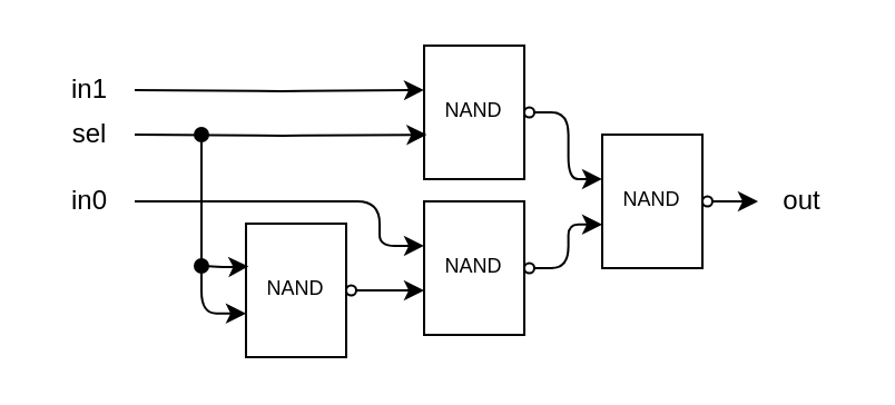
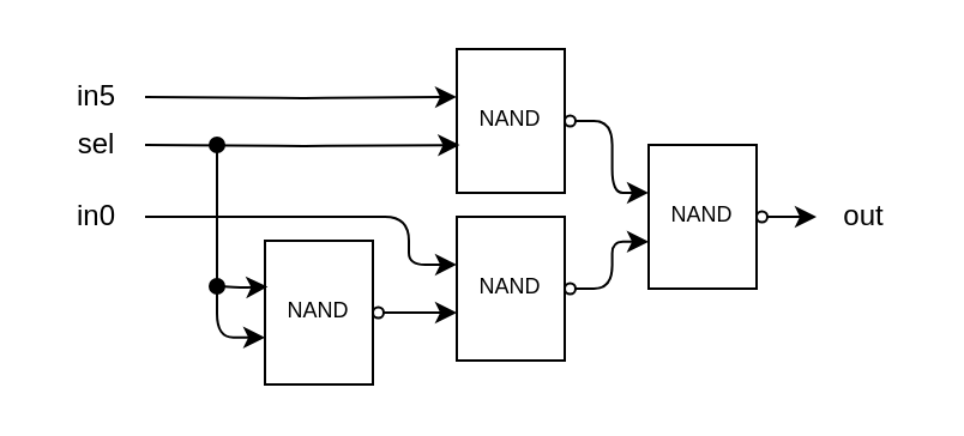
  <mxCell id="0" />
  <mxCell id="1" parent="0" />
  <mxCell id="2" value="" style="verticalLabelPosition=bottom;shadow=0;dashed=0;align=center;html=1;verticalAlign=top;shape=mxgraph.electrical.iec_logic_gates.nand;" vertex="1" parent="1"><mxGeometry x="190" y="20" width="49.5" height="60" as="geometry" /></mxCell>
  <mxCell id="3" value="" style="verticalLabelPosition=bottom;shadow=0;dashed=0;align=center;html=1;verticalAlign=top;shape=mxgraph.electrical.iec_logic_gates.nand;" vertex="1" parent="1"><mxGeometry x="190" y="90" width="49.5" height="60" as="geometry" /></mxCell>
  <mxCell id="4" value="" style="endArrow=classic;html=1;edgeStyle=orthogonalEdgeStyle;entryX=0;entryY=0.333;entryDx=0;entryDy=0;entryPerimeter=0;" edge="1" parent="1" target="3"><mxGeometry width="50" height="50" relative="1" as="geometry"><mxPoint x="60" y="90" as="sourcePoint" /><mxPoint x="139.5" y="20" as="targetPoint" /><Array as="points"><mxPoint x="170" y="90" /><mxPoint x="170" y="110" /></Array></mxGeometry></mxCell>
  <mxCell id="5" value="" style="verticalLabelPosition=bottom;shadow=0;dashed=0;align=center;html=1;verticalAlign=top;shape=mxgraph.electrical.iec_logic_gates.nand;" vertex="1" parent="1"><mxGeometry x="110" y="100" width="49.5" height="60" as="geometry" /></mxCell>
  <mxCell id="6" value="" style="endArrow=classic;html=1;edgeStyle=orthogonalEdgeStyle;entryX=0;entryY=0.667;entryDx=0;entryDy=0;entryPerimeter=0;exitX=1;exitY=0.5;exitDx=0;exitDy=0;exitPerimeter=0;" edge="1" parent="1" source="5" target="3"><mxGeometry width="50" height="50" relative="1" as="geometry"><mxPoint x="80" y="60" as="sourcePoint" /><mxPoint x="130" y="10" as="targetPoint" /></mxGeometry></mxCell>
  <mxCell id="7" value="" style="endArrow=classic;html=1;edgeStyle=orthogonalEdgeStyle;entryX=0.024;entryY=0.667;entryDx=0;entryDy=0;entryPerimeter=0;" edge="1" parent="1" target="2"><mxGeometry width="50" height="50" relative="1" as="geometry"><mxPoint x="60" y="60" as="sourcePoint" /><mxPoint x="140" y="-20" as="targetPoint" /><Array as="points" /></mxGeometry></mxCell>
  <mxCell id="8" value="" style="endArrow=classic;startArrow=oval;html=1;entryX=0;entryY=0.673;entryDx=0;entryDy=0;entryPerimeter=0;edgeStyle=orthogonalEdgeStyle;startFill=1;" edge="1" parent="1" target="5"><mxGeometry width="50" height="50" relative="1" as="geometry"><mxPoint x="90" y="60" as="sourcePoint" /><mxPoint x="150" y="60" as="targetPoint" /><Array as="points"><mxPoint x="90" y="140" /><mxPoint x="110" y="140" /></Array></mxGeometry></mxCell>
  <mxCell id="9" value="" style="endArrow=classic;startArrow=none;html=1;entryX=0;entryY=0.333;entryDx=0;entryDy=0;entryPerimeter=0;edgeStyle=orthogonalEdgeStyle;startFill=0;" edge="1" parent="1" target="2"><mxGeometry width="50" height="50" relative="1" as="geometry"><mxPoint x="60" y="40" as="sourcePoint" /><mxPoint x="90" y="0" as="targetPoint" /></mxGeometry></mxCell>
- <mxCell id="10" value="in1" style="text;html=1;strokeColor=none;fillColor=none;align=center;verticalAlign=middle;whiteSpace=wrap;rounded=0;" vertex="1" parent="1"><mxGeometry x="20" y="30" width="40" height="20" as="geometry" /></mxCell>
+ <mxCell id="10" value="in5" style="text;html=1;strokeColor=none;fillColor=none;align=center;verticalAlign=middle;whiteSpace=wrap;rounded=0;" vertex="1" parent="1"><mxGeometry x="20" y="30" width="40" height="20" as="geometry" /></mxCell>
  <mxCell id="11" value="in0" style="text;html=1;strokeColor=none;fillColor=none;align=center;verticalAlign=middle;whiteSpace=wrap;rounded=0;" vertex="1" parent="1"><mxGeometry x="20" y="80" width="40" height="20" as="geometry" /></mxCell>
  <mxCell id="12" value="sel" style="text;html=1;strokeColor=none;fillColor=none;align=center;verticalAlign=middle;whiteSpace=wrap;rounded=0;" vertex="1" parent="1"><mxGeometry x="20" y="50" width="40" height="20" as="geometry" /></mxCell>
  <mxCell id="13" value="" style="endArrow=classic;html=1;entryX=0.024;entryY=0.32;entryDx=0;entryDy=0;entryPerimeter=0;startArrow=oval;startFill=1;edgeStyle=orthogonalEdgeStyle;" edge="1" parent="1" target="5"><mxGeometry width="50" height="50" relative="1" as="geometry"><mxPoint x="90" y="119" as="sourcePoint" /><mxPoint x="150" y="80" as="targetPoint" /></mxGeometry></mxCell>
  <mxCell id="14" value="" style="verticalLabelPosition=bottom;shadow=0;dashed=0;align=center;html=1;verticalAlign=top;shape=mxgraph.electrical.iec_logic_gates.nand;" vertex="1" parent="1"><mxGeometry x="270" y="60" width="49.5" height="60" as="geometry" /></mxCell>
  <mxCell id="15" value="" style="endArrow=classic;html=1;edgeStyle=orthogonalEdgeStyle;startArrow=none;startFill=0;entryX=0;entryY=0.333;entryDx=0;entryDy=0;entryPerimeter=0;" edge="1" parent="1" source="2" target="14"><mxGeometry width="50" height="50" relative="1" as="geometry"><mxPoint x="269.5" y="40" as="sourcePoint" /><mxPoint x="255" y="80" as="targetPoint" /></mxGeometry></mxCell>
  <mxCell id="16" value="" style="endArrow=classic;html=1;edgeStyle=orthogonalEdgeStyle;startArrow=none;startFill=0;exitX=1;exitY=0.5;exitDx=0;exitDy=0;exitPerimeter=0;entryX=0;entryY=0.673;entryDx=0;entryDy=0;entryPerimeter=0;" edge="1" parent="1" source="3" target="14"><mxGeometry width="50" height="50" relative="1" as="geometry"><mxPoint x="246.382" y="129.96" as="sourcePoint" /><mxPoint x="278.812" y="160" as="targetPoint" /></mxGeometry></mxCell>
  <mxCell id="17" value="" style="endArrow=classic;html=1;exitX=1;exitY=0.5;exitDx=0;exitDy=0;exitPerimeter=0;edgeStyle=orthogonalEdgeStyle;" edge="1" parent="1" source="14"><mxGeometry width="50" height="50" relative="1" as="geometry"><mxPoint x="350" y="110" as="sourcePoint" /><mxPoint x="340" y="90" as="targetPoint" /></mxGeometry></mxCell>
  <mxCell id="18" value="out" style="text;html=1;strokeColor=none;fillColor=none;align=center;verticalAlign=middle;whiteSpace=wrap;rounded=0;" vertex="1" parent="1"><mxGeometry x="340" y="80" width="40" height="20" as="geometry" /></mxCell>
